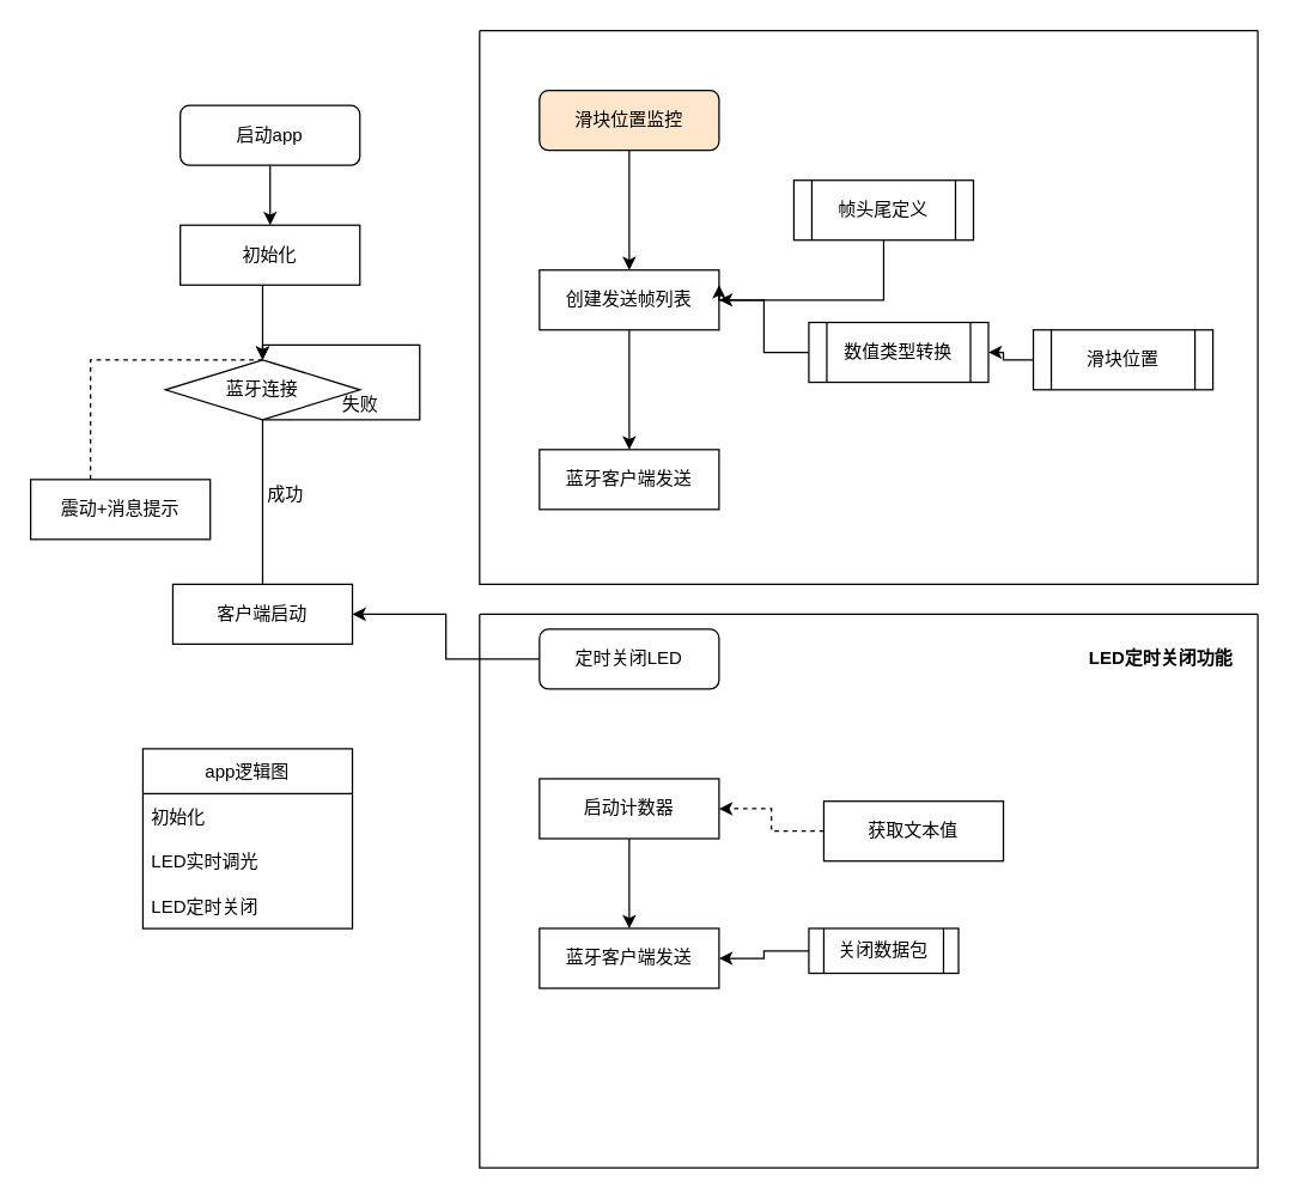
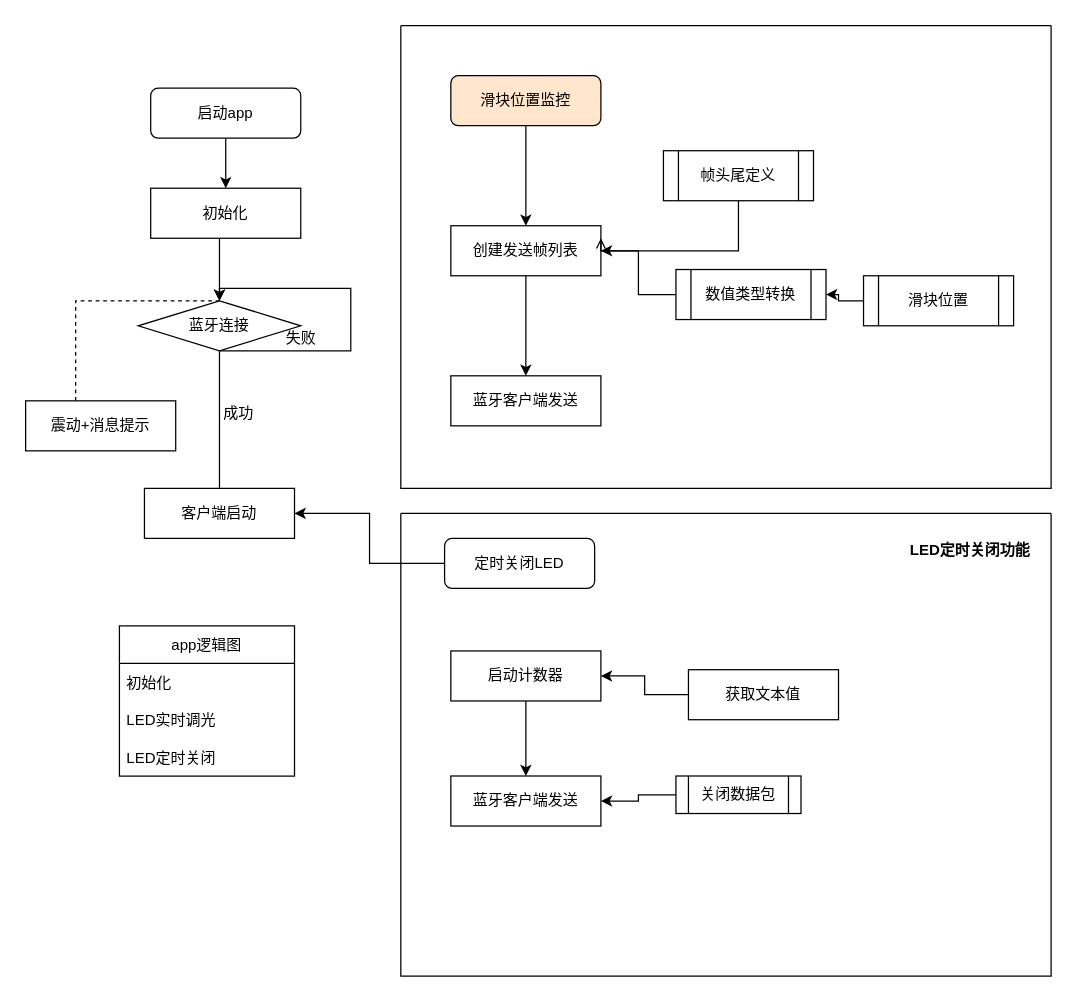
  <mxCell id="0" />
  <mxCell id="1" parent="0" />
  <mxCell id="2" value="" style="edgeStyle=orthogonalEdgeStyle;rounded=0;orthogonalLoop=1;jettySize=auto;html=1;" parent="1" source="3" target="5" edge="1"><mxGeometry relative="1" as="geometry" /></mxCell>
  <mxCell id="3" value="启动app" style="rounded=1;whiteSpace=wrap;html=1;fontSize=12;glass=0;strokeWidth=1;shadow=0;" parent="1" vertex="1"><mxGeometry x="120" y="70" width="120" height="40" as="geometry" /></mxCell>
  <mxCell id="4" value="" style="edgeStyle=orthogonalEdgeStyle;rounded=0;orthogonalLoop=1;jettySize=auto;html=1;" parent="1" source="5" target="8" edge="1"><mxGeometry relative="1" as="geometry"><Array as="points"><mxPoint x="175" y="230" /><mxPoint x="175" y="230" /></Array></mxGeometry></mxCell>
  <mxCell id="5" value="初始化" style="rounded=0;whiteSpace=wrap;html=1;" parent="1" vertex="1"><mxGeometry x="120" y="150" width="120" height="40" as="geometry" /></mxCell>
  <mxCell id="6" style="edgeStyle=orthogonalEdgeStyle;rounded=0;orthogonalLoop=1;jettySize=auto;html=1;entryX=0.25;entryY=0;entryDx=0;entryDy=0;dashed=1;" parent="1" source="8" edge="1"><mxGeometry relative="1" as="geometry"><mxPoint x="60" y="330" as="targetPoint" /><Array as="points"><mxPoint x="60" y="240" /></Array></mxGeometry></mxCell>
  <mxCell id="7" style="edgeStyle=orthogonalEdgeStyle;rounded=0;orthogonalLoop=1;jettySize=auto;html=1;" parent="1" source="8" edge="1"><mxGeometry relative="1" as="geometry"><mxPoint x="175" y="410" as="targetPoint" /></mxGeometry></mxCell>
  <mxCell id="8" value="蓝牙连接" style="rhombus;whiteSpace=wrap;html=1;" parent="1" vertex="1"><mxGeometry x="110" y="240" width="130" height="40" as="geometry" /></mxCell>
  <mxCell id="9" value="震动+消息提示" style="whiteSpace=wrap;html=1;" parent="1" vertex="1"><mxGeometry y="320" width="120" height="40" as="geometry" x="20" /></mxCell>
  <mxCell id="10" value="客户端启动" style="rounded=0;whiteSpace=wrap;html=1;" parent="1" vertex="1"><mxGeometry x="115" y="390" width="120" height="40" as="geometry" /></mxCell>
  <mxCell id="11" style="edgeStyle=orthogonalEdgeStyle;rounded=0;orthogonalLoop=1;jettySize=auto;html=1;" parent="1" source="8" target="8" edge="1"><mxGeometry relative="1" as="geometry"><Array as="points"><mxPoint x="280" y="280" /><mxPoint x="280" y="230" /><mxPoint x="175" y="230" /></Array></mxGeometry></mxCell>
  <mxCell id="12" value="成功" style="text;html=1;align=center;verticalAlign=middle;resizable=0;points=[];autosize=1;strokeColor=none;fillColor=none;" parent="1" vertex="1"><mxGeometry x="170" y="320" width="40" height="20" as="geometry" /></mxCell>
  <mxCell id="13" value="失败" style="text;html=1;align=center;verticalAlign=middle;resizable=0;points=[];autosize=1;strokeColor=none;fillColor=none;" parent="1" vertex="1"><mxGeometry x="220" y="260" width="40" height="20" as="geometry" /></mxCell>
  <mxCell id="14" value="" style="edgeStyle=orthogonalEdgeStyle;rounded=0;orthogonalLoop=1;jettySize=auto;html=1;" parent="1" source="15" target="19" edge="1"><mxGeometry relative="1" as="geometry" /></mxCell>
  <mxCell id="15" value="滑块位置监控" style="rounded=1;whiteSpace=wrap;html=1;fillColor=#ffe6cc;" parent="1" vertex="1"><mxGeometry x="360" y="60" width="120" height="40" as="geometry" /></mxCell>
  <mxCell id="16" value="" style="edgeStyle=orthogonalEdgeStyle;rounded=0;orthogonalLoop=1;jettySize=auto;html=1;" parent="1" source="17" target="10" edge="1"><mxGeometry relative="1" as="geometry" /></mxCell>
- <mxCell id="17" value="定时关闭LED" style="rounded=1;whiteSpace=wrap;html=1;" parent="1" vertex="1"><mxGeometry x="360" y="420" width="120" height="40" as="geometry" /></mxCell>
+ <mxCell id="17" value="定时关闭LED" style="rounded=1;whiteSpace=wrap;html=1;" parent="1" vertex="1"><mxGeometry x="355" y="430" width="120" height="40" as="geometry" /></mxCell>
  <mxCell id="18" value="" style="edgeStyle=orthogonalEdgeStyle;rounded=0;orthogonalLoop=1;jettySize=auto;html=1;" parent="1" source="19" target="26" edge="1"><mxGeometry relative="1" as="geometry" /></mxCell>
  <mxCell id="19" value="创建发送帧列表" style="rounded=0;whiteSpace=wrap;html=1;" parent="1" vertex="1"><mxGeometry x="360" y="180" width="120" height="40" as="geometry" /></mxCell>
  <mxCell id="20" value="" style="edgeStyle=orthogonalEdgeStyle;rounded=0;orthogonalLoop=1;jettySize=auto;html=1;" parent="1" source="21" target="23" edge="1"><mxGeometry relative="1" as="geometry" /></mxCell>
  <mxCell id="21" value="滑块位置" style="shape=process;whiteSpace=wrap;html=1;backgroundOutline=1;" parent="1" vertex="1"><mxGeometry x="690" y="220" width="120" height="40" as="geometry" /></mxCell>
  <mxCell id="22" style="edgeStyle=orthogonalEdgeStyle;rounded=0;orthogonalLoop=1;jettySize=auto;html=1;entryX=1;entryY=0.5;entryDx=0;entryDy=0;" parent="1" source="23" target="19" edge="1"><mxGeometry relative="1" as="geometry" /></mxCell>
  <mxCell id="23" value="数值类型转换" style="shape=process;whiteSpace=wrap;html=1;backgroundOutline=1;" parent="1" vertex="1"><mxGeometry x="540" y="215" width="120" height="40" as="geometry" /></mxCell>
- <mxCell id="24" style="edgeStyle=orthogonalEdgeStyle;rounded=0;orthogonalLoop=1;jettySize=auto;html=1;entryX=1;entryY=0.25;entryDx=0;entryDy=0;" parent="1" source="25" target="19" edge="1"><mxGeometry relative="1" as="geometry"><Array as="points"><mxPoint x="480" y="200" /></Array></mxGeometry></mxCell>
+ <mxCell id="24" style="edgeStyle=orthogonalEdgeStyle;rounded=0;orthogonalLoop=1;jettySize=auto;html=1;entryX=1;entryY=0.25;entryDx=0;entryDy=0;endArrow=open;" parent="1" source="25" target="19" edge="1"><mxGeometry relative="1" as="geometry"><Array as="points"><mxPoint x="480" y="200" /></Array></mxGeometry></mxCell>
  <mxCell id="25" value="帧头尾定义" style="shape=process;whiteSpace=wrap;html=1;backgroundOutline=1;" parent="1" vertex="1"><mxGeometry x="530" y="120" width="120" height="40" as="geometry" /></mxCell>
  <mxCell id="26" value="蓝牙客户端发送" style="rounded=0;whiteSpace=wrap;html=1;" parent="1" vertex="1"><mxGeometry x="360" y="300" width="120" height="40" as="geometry" /></mxCell>
  <mxCell id="27" value="" style="swimlane;startSize=0;" parent="1" vertex="1"><mxGeometry x="320" y="20" width="520" height="370" as="geometry" /></mxCell>
  <mxCell id="28" value="" style="edgeStyle=orthogonalEdgeStyle;rounded=0;orthogonalLoop=1;jettySize=auto;html=1;" parent="1" source="29" target="32" edge="1"><mxGeometry relative="1" as="geometry" /></mxCell>
  <mxCell id="29" value="启动计数器" style="rounded=0;whiteSpace=wrap;html=1;" parent="1" vertex="1"><mxGeometry x="360" y="520" width="120" height="40" as="geometry" /></mxCell>
- <mxCell id="30" value="" style="edgeStyle=orthogonalEdgeStyle;rounded=0;orthogonalLoop=1;jettySize=auto;html=1;dashed=1;" parent="1" source="31" target="29" edge="1"><mxGeometry relative="1" as="geometry" /></mxCell>
+ <mxCell id="30" value="" style="edgeStyle=orthogonalEdgeStyle;rounded=0;orthogonalLoop=1;jettySize=auto;html=1;" parent="1" source="31" target="29" edge="1"><mxGeometry relative="1" as="geometry" /></mxCell>
  <mxCell id="31" value="获取文本值" style="rounded=0;whiteSpace=wrap;html=1;" parent="1" vertex="1"><mxGeometry x="550" y="535" width="120" height="40" as="geometry" /></mxCell>
  <mxCell id="32" value="蓝牙客户端发送" style="rounded=0;whiteSpace=wrap;html=1;" parent="1" vertex="1"><mxGeometry x="360" y="620" width="120" height="40" as="geometry" /></mxCell>
  <mxCell id="33" value="" style="edgeStyle=orthogonalEdgeStyle;rounded=0;orthogonalLoop=1;jettySize=auto;html=1;" parent="1" source="34" target="32" edge="1"><mxGeometry relative="1" as="geometry" /></mxCell>
  <mxCell id="34" value="关闭数据包" style="shape=process;whiteSpace=wrap;html=1;backgroundOutline=1;" parent="1" vertex="1"><mxGeometry x="540" y="620" width="100" height="30" as="geometry" /></mxCell>
  <mxCell id="35" value="" style="swimlane;startSize=0;" parent="1" vertex="1"><mxGeometry x="320" y="410" width="520" height="370" as="geometry" /></mxCell>
  <mxCell id="36" value="&lt;b&gt;LED定时关闭功能&lt;/b&gt;" style="text;html=1;align=center;verticalAlign=middle;resizable=0;points=[];autosize=1;strokeColor=none;fillColor=none;" parent="35" vertex="1"><mxGeometry x="400" y="20" width="110" height="20" as="geometry" /></mxCell>
  <mxCell id="37" value="app逻辑图" style="swimlane;fontStyle=0;childLayout=stackLayout;horizontal=1;startSize=30;horizontalStack=0;resizeParent=1;resizeParentMax=0;resizeLast=0;collapsible=1;marginBottom=0;" vertex="1" parent="1"><mxGeometry x="95" y="500" width="140" height="120" as="geometry" /></mxCell>
  <mxCell id="38" value="初始化" style="text;strokeColor=none;fillColor=none;align=left;verticalAlign=middle;spacingLeft=4;spacingRight=4;overflow=hidden;points=[[0,0.5],[1,0.5]];portConstraint=eastwest;rotatable=0;" vertex="1" parent="37"><mxGeometry y="30" width="140" height="30" as="geometry" /></mxCell>
  <mxCell id="39" value="LED实时调光" style="text;strokeColor=none;fillColor=none;align=left;verticalAlign=middle;spacingLeft=4;spacingRight=4;overflow=hidden;points=[[0,0.5],[1,0.5]];portConstraint=eastwest;rotatable=0;" vertex="1" parent="37"><mxGeometry y="60" width="140" height="30" as="geometry" /></mxCell>
  <mxCell id="40" value="LED定时关闭" style="text;strokeColor=none;fillColor=none;align=left;verticalAlign=middle;spacingLeft=4;spacingRight=4;overflow=hidden;points=[[0,0.5],[1,0.5]];portConstraint=eastwest;rotatable=0;" vertex="1" parent="37"><mxGeometry y="90" width="140" height="30" as="geometry" /></mxCell>
